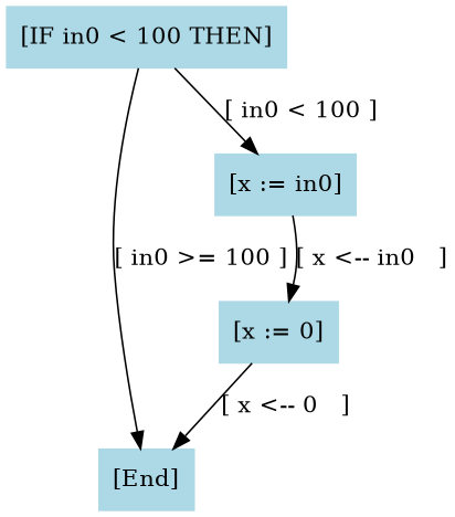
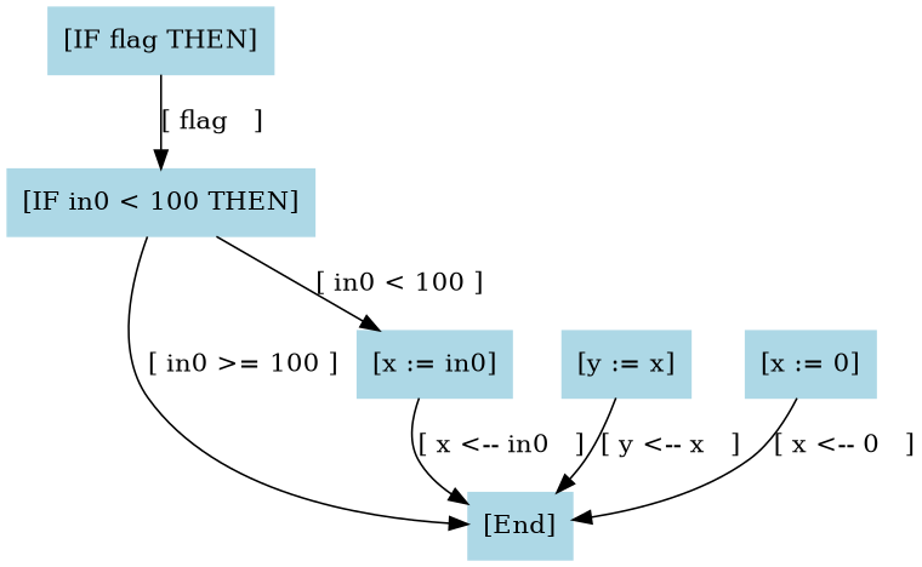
  digraph {
    node [color=lightblue shape=box style=filled]
    edge [color=black]
+   n1 [label="[IF flag THEN]"]
    n2 [label="[IF in0 < 100 THEN]"]
    n3 [label="[End]"]
    n4 [label="[x := in0]"]
+   n5 [label="[y := x]"]
    n6 [label="[x := 0]"]
+   n1 -> n2 [label="[ flag   ]"]
    n2 -> n3 [label="[ in0 >= 100 ]"]
    n2 -> n4 [label="[ in0 < 100 ]"]
-   n4 -> n6 [label="[ x <-- in0   ]"]
+   n4 -> n3 [label="[ x <-- in0   ]"]
+   n5 -> n3 [label="[ y <-- x   ]"]
    n6 -> n3 [label="[ x <-- 0   ]"]
  }
